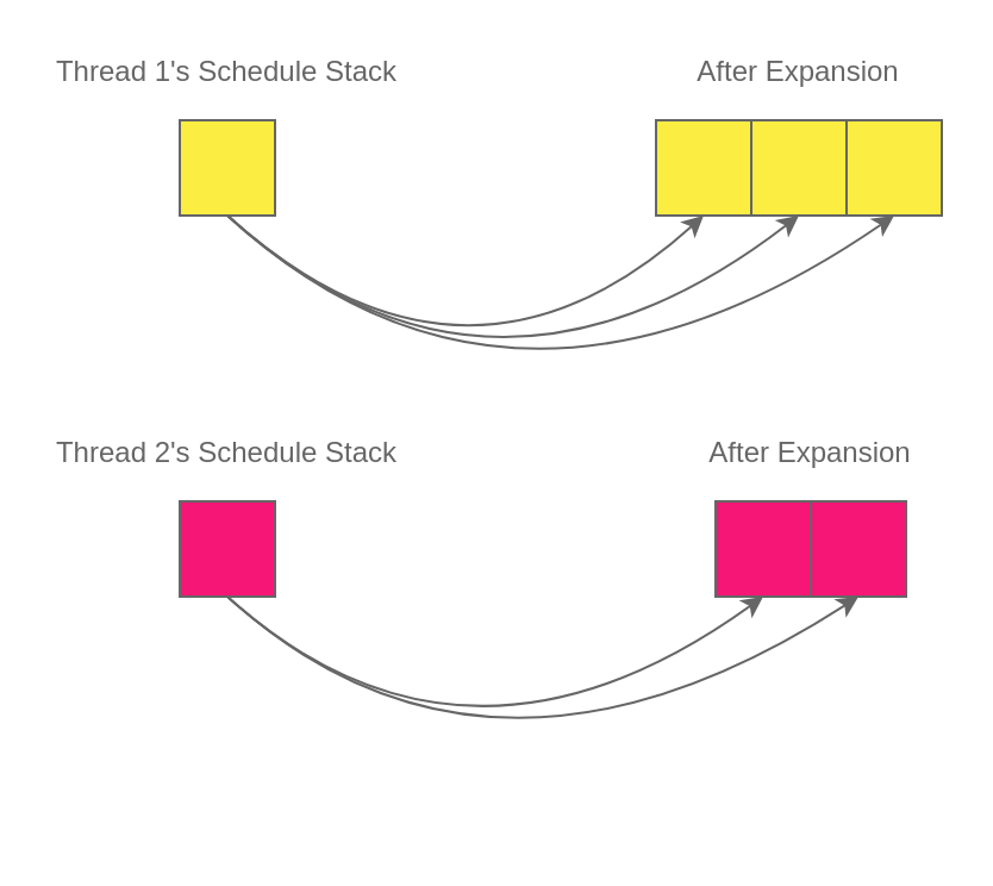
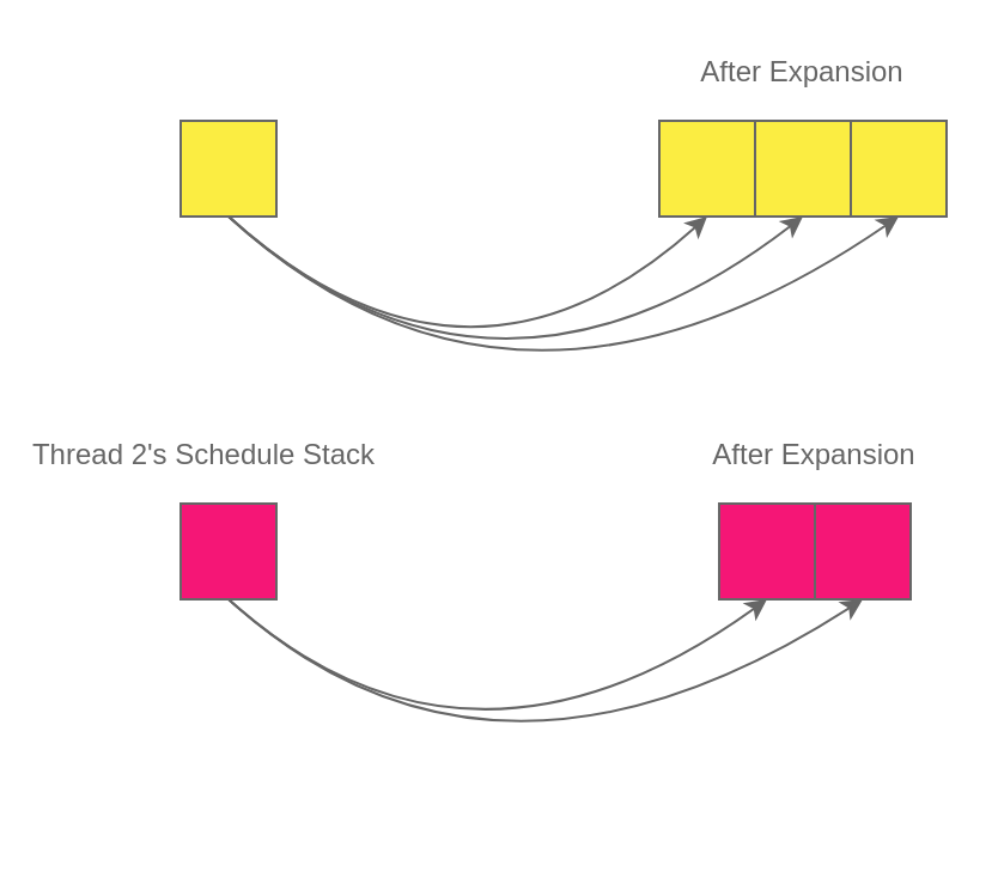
  <mxCell id="0" />
  <mxCell id="1" parent="0" />
  <mxCell id="2" value="" style="whiteSpace=wrap;html=1;aspect=fixed;fillColor=#FBED42;strokeColor=#666666;" parent="1" vertex="1"><mxGeometry x="75" y="50" width="40" height="40" as="geometry" /></mxCell>
  <mxCell id="3" value="" style="whiteSpace=wrap;html=1;aspect=fixed;fillColor=#FBED42;strokeColor=#666666;" parent="1" vertex="1"><mxGeometry x="275" y="50" width="40" height="40" as="geometry" /></mxCell>
  <mxCell id="4" value="" style="whiteSpace=wrap;html=1;aspect=fixed;fillColor=#FBED42;strokeColor=#666666;" parent="1" vertex="1"><mxGeometry x="315" y="50" width="40" height="40" as="geometry" /></mxCell>
  <mxCell id="5" value="" style="whiteSpace=wrap;html=1;aspect=fixed;fillColor=#FBED42;strokeColor=#666666;" parent="1" vertex="1"><mxGeometry x="355" y="50" width="40" height="40" as="geometry" /></mxCell>
  <mxCell id="6" value="After Expansion" style="text;html=1;strokeColor=none;fillColor=none;align=center;verticalAlign=middle;whiteSpace=wrap;rounded=0;fontColor=#666666;" parent="1" vertex="1"><mxGeometry x="290" y="20" width="90" height="20" as="geometry" /></mxCell>
- <mxCell id="7" value="Thread 1's Schedule Stack" style="text;html=1;strokeColor=none;fillColor=none;align=center;verticalAlign=middle;whiteSpace=wrap;rounded=0;fontColor=#666666;" parent="1" vertex="1"><mxGeometry x="20" y="20" width="150" height="20" as="geometry" /></mxCell>
  <mxCell id="8" value="" style="endArrow=classic;html=1;exitX=0.5;exitY=1;exitDx=0;exitDy=0;entryX=0.5;entryY=1;entryDx=0;entryDy=0;curved=1;strokeColor=#666666;" parent="1" source="2" target="3" edge="1"><mxGeometry width="50" height="50" relative="1" as="geometry"><mxPoint x="265" y="290" as="sourcePoint" /><mxPoint x="315" y="240" as="targetPoint" /><Array as="points"><mxPoint x="195" y="180" /></Array></mxGeometry></mxCell>
  <mxCell id="9" value="" style="endArrow=classic;html=1;exitX=0.5;exitY=1;exitDx=0;exitDy=0;entryX=0.5;entryY=1;entryDx=0;entryDy=0;curved=1;strokeColor=#666666;" parent="1" source="2" target="4" edge="1"><mxGeometry width="50" height="50" relative="1" as="geometry"><mxPoint x="105" y="100" as="sourcePoint" /><mxPoint x="305" y="100" as="targetPoint" /><Array as="points"><mxPoint x="205" y="190" /></Array></mxGeometry></mxCell>
  <mxCell id="10" value="" style="endArrow=classic;html=1;exitX=0.5;exitY=1;exitDx=0;exitDy=0;entryX=0.5;entryY=1;entryDx=0;entryDy=0;curved=1;strokeColor=#666666;" parent="1" source="2" target="5" edge="1"><mxGeometry width="50" height="50" relative="1" as="geometry"><mxPoint x="115" y="110" as="sourcePoint" /><mxPoint x="315" y="110" as="targetPoint" /><Array as="points"><mxPoint x="215" y="200" /></Array></mxGeometry></mxCell>
  <mxCell id="11" value="" style="whiteSpace=wrap;html=1;aspect=fixed;fillColor=#F51676;strokeColor=#666666;" parent="1" vertex="1"><mxGeometry x="75" y="210" width="40" height="40" as="geometry" /></mxCell>
  <mxCell id="12" value="" style="whiteSpace=wrap;html=1;aspect=fixed;fillColor=#F51676;strokeColor=#666666;" parent="1" vertex="1"><mxGeometry x="300" y="210" width="40" height="40" as="geometry" /></mxCell>
  <mxCell id="13" value="" style="whiteSpace=wrap;html=1;aspect=fixed;fillColor=#F51676;strokeColor=#666666;" parent="1" vertex="1"><mxGeometry x="340" y="210" width="40" height="40" as="geometry" /></mxCell>
  <mxCell id="14" value="After Expansion" style="text;html=1;strokeColor=none;fillColor=none;align=center;verticalAlign=middle;whiteSpace=wrap;rounded=0;fontColor=#666666;" parent="1" vertex="1"><mxGeometry x="290" y="180" width="100" height="20" as="geometry" /></mxCell>
- <mxCell id="15" value="Thread 2's Schedule Stack" style="text;html=1;strokeColor=none;fillColor=none;align=center;verticalAlign=middle;whiteSpace=wrap;rounded=0;fontColor=#666666;" parent="1" vertex="1"><mxGeometry x="20" y="180" width="150" height="20" as="geometry" /></mxCell>
+ <mxCell id="15" value="Thread 2's Schedule Stack" style="text;html=1;strokeColor=none;fillColor=none;align=center;verticalAlign=middle;whiteSpace=wrap;rounded=0;fontColor=#666666;" parent="1" vertex="1"><mxGeometry x="10" y="180" width="150" height="20" as="geometry" /></mxCell>
  <mxCell id="16" value="" style="endArrow=classic;html=1;exitX=0.5;exitY=1;exitDx=0;exitDy=0;entryX=0.5;entryY=1;entryDx=0;entryDy=0;curved=1;strokeColor=#666666;" parent="1" source="11" target="12" edge="1"><mxGeometry width="50" height="50" relative="1" as="geometry"><mxPoint x="265" y="450" as="sourcePoint" /><mxPoint x="315" y="400" as="targetPoint" /><Array as="points"><mxPoint x="195" y="340" /></Array></mxGeometry></mxCell>
  <mxCell id="17" value="" style="endArrow=classic;html=1;exitX=0.5;exitY=1;exitDx=0;exitDy=0;entryX=0.5;entryY=1;entryDx=0;entryDy=0;curved=1;strokeColor=#666666;" parent="1" source="11" target="13" edge="1"><mxGeometry width="50" height="50" relative="1" as="geometry"><mxPoint x="105" y="260" as="sourcePoint" /><mxPoint x="305" y="260" as="targetPoint" /><Array as="points"><mxPoint x="205" y="350" /></Array></mxGeometry></mxCell>
